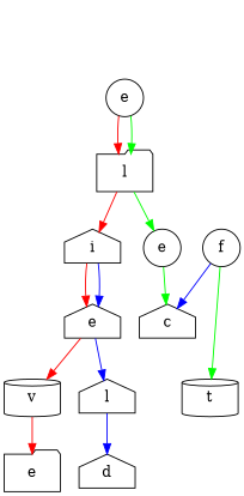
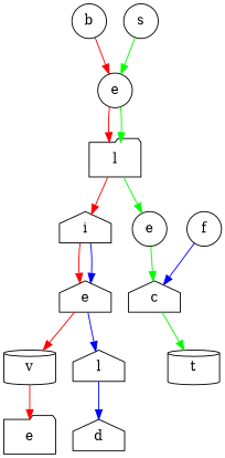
  digraph {
    node [shape=circle]
    edge [color=red]
+   n1 [label=b]
    n2 [label=e]
    n3 [label=l shape=folder]
    n4 [label=i shape=house]
    n5 [label=e]
    n6 [label=e shape=house]
    n7 [label=c shape=house]
    n8 [label=v shape=cylinder]
    n9 [label=l shape=house]
    n10 [label=e shape=folder]
    n11 [label=d shape=house]
    n12 [label=f]
+   n13 [label=s]
    n14 [label=t shape=cylinder]
+   n1 -> n2
    n2 -> n3
    n2 -> n3 [color=green]
    n3 -> n4
    n3 -> n5 [color=green]
    n4 -> n6
    n4 -> n6 [color=blue]
    n5 -> n7 [color=green]
    n6 -> n8
    n6 -> n9 [color=blue]
-   n12 -> n14 [color=green]
+   n7 -> n14 [color=green]
    n8 -> n10
    n9 -> n11 [color=blue]
    n12 -> n7 [color=blue]
+   n13 -> n2 [color=green]
  }
